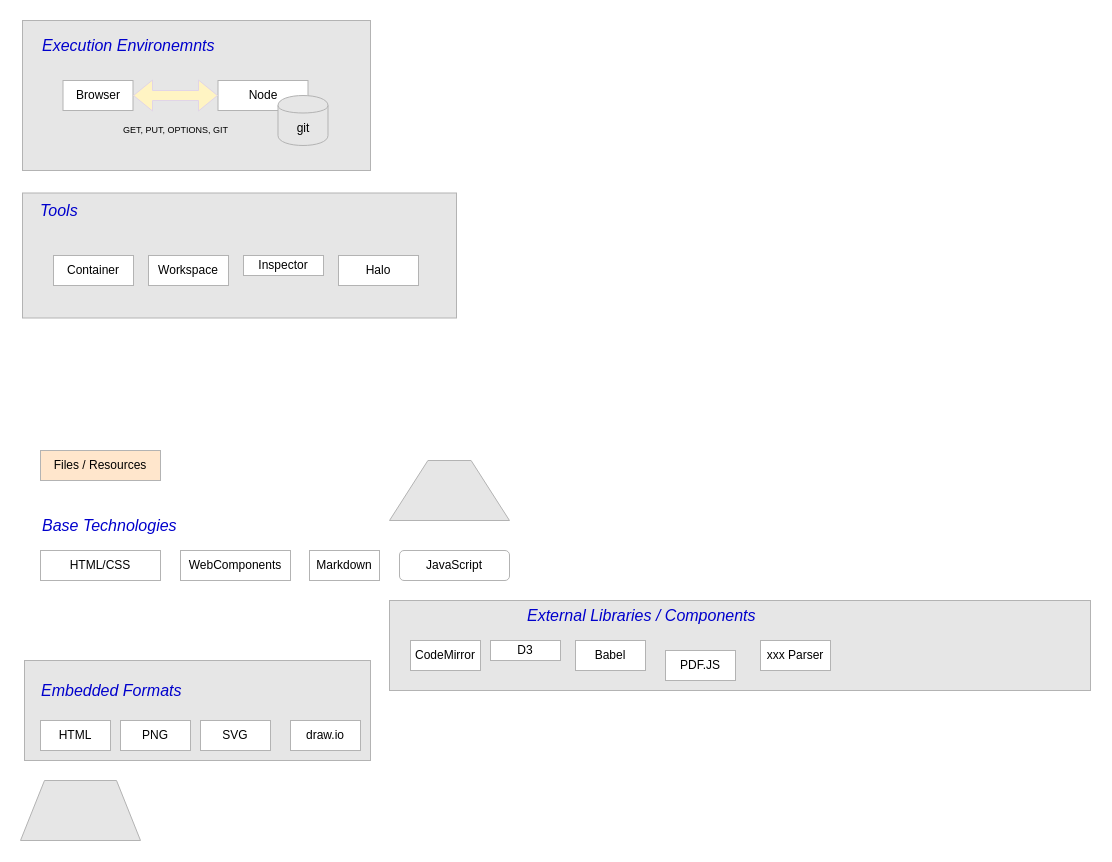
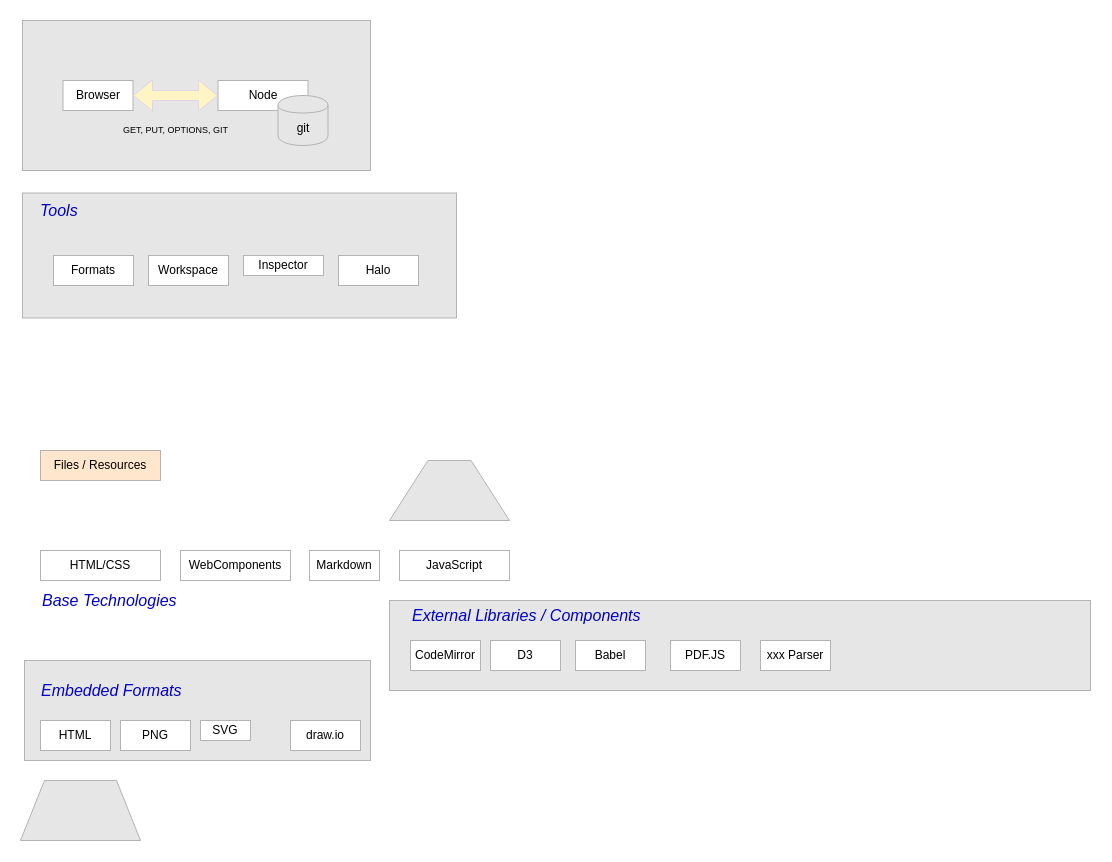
  <mxCell id="0" />
  <mxCell id="1" parent="0" />
  <mxCell id="2" value="" style="rounded=0;whiteSpace=wrap;html=1;strokeColor=#B3B3B3;fillColor=#E6E6E6;fontSize=16;fontColor=#0000CC;align=left;" vertex="1" parent="1"><mxGeometry x="22" y="192.5" width="434" height="125" as="geometry" /></mxCell>
  <mxCell id="3" value="" style="rounded=0;whiteSpace=wrap;html=1;strokeColor=#B3B3B3;fillColor=#E6E6E6;fontSize=16;fontColor=#0000CC;align=left;" vertex="1" parent="1"><mxGeometry x="22" y="20" width="348" height="150" as="geometry" /></mxCell>
  <mxCell id="4" value="" style="rounded=0;whiteSpace=wrap;html=1;strokeColor=#B3B3B3;fillColor=#E6E6E6;fontSize=16;fontColor=#0000CC;align=left;" vertex="1" parent="1"><mxGeometry x="24" y="660" width="346" height="100" as="geometry" /></mxCell>
  <mxCell id="5" value="" style="rounded=0;whiteSpace=wrap;html=1;strokeColor=#B3B3B3;fillColor=#E6E6E6;fontSize=16;fontColor=#0000CC;align=left;" vertex="1" parent="1"><mxGeometry x="389" y="600" width="701" height="90" as="geometry" /></mxCell>
  <mxCell id="6" value="HTML/CSS" style="rounded=0;whiteSpace=wrap;html=1;strokeColor=#B3B3B3;" vertex="1" parent="1"><mxGeometry x="40" y="550" width="120" height="30" as="geometry" /></mxCell>
  <mxCell id="7" value="WebComponents" style="rounded=0;whiteSpace=wrap;html=1;strokeColor=#B3B3B3;" vertex="1" parent="1"><mxGeometry x="180" y="550" width="110" height="30" as="geometry" /></mxCell>
- <mxCell id="8" value="JavaScript" style="whiteSpace=wrap;html=1;strokeColor=#B3B3B3;rounded=1;" vertex="1" parent="1"><mxGeometry x="399" y="550" width="110" height="30" as="geometry" /></mxCell>
+ <mxCell id="8" value="JavaScript" style="rounded=0;whiteSpace=wrap;html=1;strokeColor=#B3B3B3;" vertex="1" parent="1"><mxGeometry x="399" y="550" width="110" height="30" as="geometry" /></mxCell>
  <mxCell id="9" value="CodeMirror" style="rounded=0;whiteSpace=wrap;html=1;strokeColor=#B3B3B3;" vertex="1" parent="1"><mxGeometry x="410" y="640" width="70" height="30" as="geometry" /></mxCell>
- <mxCell id="10" value="Base Technologies" style="text;html=1;strokeColor=none;fillColor=none;align=left;verticalAlign=middle;whiteSpace=wrap;rounded=0;fontSize=16;fontStyle=2;fontColor=#0000CC;" vertex="1" parent="1"><mxGeometry x="40" y="515" width="150" height="20" as="geometry" /></mxCell>
+ <mxCell id="10" value="Base Technologies" style="text;html=1;strokeColor=none;fillColor=none;align=left;verticalAlign=middle;whiteSpace=wrap;rounded=0;fontSize=16;fontStyle=2;fontColor=#0000CC;" vertex="1" parent="1"><mxGeometry x="40" y="590" width="150" height="20" as="geometry" /></mxCell>
  <mxCell id="11" value="Files / Resources" style="rounded=0;whiteSpace=wrap;html=1;strokeColor=#B3B3B3;fillColor=#ffe6cc;" vertex="1" parent="1"><mxGeometry x="40" y="450" width="120" height="30" as="geometry" /></mxCell>
- <mxCell id="12" value="Execution Environemnts" style="text;html=1;strokeColor=none;fillColor=none;align=left;verticalAlign=middle;whiteSpace=wrap;rounded=0;fontSize=16;fontStyle=2;fontColor=#0000CC;" vertex="1" parent="1"><mxGeometry x="40" y="35" width="220" height="20" as="geometry" /></mxCell>
  <mxCell id="13" value="Browser" style="rounded=0;whiteSpace=wrap;html=1;strokeColor=#B3B3B3;" vertex="1" parent="1"><mxGeometry x="62.5" y="80" width="70" height="30" as="geometry" /></mxCell>
  <mxCell id="14" value="Node" style="rounded=0;whiteSpace=wrap;html=1;strokeColor=#B3B3B3;" vertex="1" parent="1"><mxGeometry x="217.5" y="80" width="90" height="30" as="geometry" /></mxCell>
  <mxCell id="15" value="git" style="shape=cylinder;whiteSpace=wrap;html=1;boundedLbl=1;backgroundOutline=1;strokeColor=#B3B3B3;fillColor=#E6E6E6;" vertex="1" parent="1"><mxGeometry x="277.5" y="95" width="50" height="50" as="geometry" /></mxCell>
- <mxCell id="16" value="D3" style="rounded=0;whiteSpace=wrap;html=1;strokeColor=#B3B3B3;" vertex="1" parent="1"><mxGeometry x="490" y="640" width="70" height="20" as="geometry" /></mxCell>
+ <mxCell id="16" value="D3" style="rounded=0;whiteSpace=wrap;html=1;strokeColor=#B3B3B3;" vertex="1" parent="1"><mxGeometry x="490" y="640" width="70" height="30" as="geometry" /></mxCell>
  <mxCell id="17" value="Markdown" style="rounded=0;whiteSpace=wrap;html=1;strokeColor=#B3B3B3;" vertex="1" parent="1"><mxGeometry x="309" y="550" width="70" height="30" as="geometry" /></mxCell>
  <mxCell id="18" value="HTML" style="rounded=0;whiteSpace=wrap;html=1;strokeColor=#B3B3B3;" vertex="1" parent="1"><mxGeometry x="40" y="720" width="70" height="30" as="geometry" /></mxCell>
  <mxCell id="19" value="PNG" style="rounded=0;whiteSpace=wrap;html=1;strokeColor=#B3B3B3;" vertex="1" parent="1"><mxGeometry x="120" y="720" width="70" height="30" as="geometry" /></mxCell>
  <mxCell id="20" value="draw.io" style="rounded=0;whiteSpace=wrap;html=1;strokeColor=#B3B3B3;" vertex="1" parent="1"><mxGeometry x="290" y="720" width="70" height="30" as="geometry" /></mxCell>
- <mxCell id="21" value="SVG" style="rounded=0;whiteSpace=wrap;html=1;strokeColor=#B3B3B3;" vertex="1" parent="1"><mxGeometry x="200" y="720" width="70" height="30" as="geometry" /></mxCell>
+ <mxCell id="21" value="SVG" style="rounded=0;whiteSpace=wrap;html=1;strokeColor=#B3B3B3;" vertex="1" parent="1"><mxGeometry x="200" y="720" width="50" height="20" as="geometry" /></mxCell>
  <mxCell id="22" value="Embedded Formats" style="text;html=1;strokeColor=none;fillColor=none;align=left;verticalAlign=middle;whiteSpace=wrap;rounded=0;fontSize=16;fontStyle=2;fontColor=#0000CC;" vertex="1" parent="1"><mxGeometry x="39" y="680" width="150" height="20" as="geometry" /></mxCell>
  <mxCell id="23" value="Tools" style="text;html=1;strokeColor=none;fillColor=none;align=left;verticalAlign=middle;whiteSpace=wrap;rounded=0;fontSize=16;fontStyle=2;fontColor=#0000CC;" vertex="1" parent="1"><mxGeometry x="38" y="200" width="150" height="20" as="geometry" /></mxCell>
- <mxCell id="24" value="Container" style="rounded=0;whiteSpace=wrap;html=1;strokeColor=#B3B3B3;" vertex="1" parent="1"><mxGeometry x="53" y="255" width="80" height="30" as="geometry" /></mxCell>
- <mxCell id="25" value="External Libraries / Components" style="text;html=1;strokeColor=none;fillColor=none;align=left;verticalAlign=middle;whiteSpace=wrap;rounded=0;fontSize=16;fontColor=#0000CC;fontStyle=2;" vertex="1" parent="1"><mxGeometry x="525" y="605" width="300" height="20" as="geometry" /></mxCell>
+ <mxCell id="24" value="Formats" style="rounded=0;whiteSpace=wrap;html=1;strokeColor=#B3B3B3;" vertex="1" parent="1"><mxGeometry x="53" y="255" width="80" height="30" as="geometry" /></mxCell>
+ <mxCell id="25" value="External Libraries / Components" style="text;html=1;strokeColor=none;fillColor=none;align=left;verticalAlign=middle;whiteSpace=wrap;rounded=0;fontSize=16;fontColor=#0000CC;fontStyle=2;" vertex="1" parent="1"><mxGeometry x="410" y="605" width="300" height="20" as="geometry" /></mxCell>
  <mxCell id="26" value="Babel" style="rounded=0;whiteSpace=wrap;html=1;strokeColor=#B3B3B3;" vertex="1" parent="1"><mxGeometry x="575" y="640" width="70" height="30" as="geometry" /></mxCell>
- <mxCell id="27" value="PDF.JS" style="rounded=0;whiteSpace=wrap;html=1;strokeColor=#B3B3B3;" vertex="1" parent="1"><mxGeometry x="665" y="650" width="70" height="30" as="geometry" /></mxCell>
+ <mxCell id="27" value="PDF.JS" style="rounded=0;whiteSpace=wrap;html=1;strokeColor=#B3B3B3;" vertex="1" parent="1"><mxGeometry x="670" y="640" width="70" height="30" as="geometry" /></mxCell>
  <mxCell id="28" value="xxx Parser" style="rounded=0;whiteSpace=wrap;html=1;strokeColor=#B3B3B3;" vertex="1" parent="1"><mxGeometry x="760" y="640" width="70" height="30" as="geometry" /></mxCell>
  <mxCell id="29" value="Workspace" style="rounded=0;whiteSpace=wrap;html=1;strokeColor=#B3B3B3;" vertex="1" parent="1"><mxGeometry x="148" y="255" width="80" height="30" as="geometry" /></mxCell>
  <mxCell id="30" value="Inspector" style="rounded=0;whiteSpace=wrap;html=1;strokeColor=#B3B3B3;" vertex="1" parent="1"><mxGeometry x="243" y="255" width="80" height="20" as="geometry" /></mxCell>
  <mxCell id="31" value="Halo" style="rounded=0;whiteSpace=wrap;html=1;strokeColor=#B3B3B3;" vertex="1" parent="1"><mxGeometry x="338" y="255" width="80" height="30" as="geometry" /></mxCell>
  <mxCell id="32" value="" style="shape=flexArrow;endArrow=classic;startArrow=classic;html=1;entryX=0;entryY=0.5;entryDx=0;entryDy=0;strokeColor=#E1D5E7;fillColor=#FFF4C3;" edge="1" parent="1" source="13" target="14"><mxGeometry width="50" height="50" relative="1" as="geometry"><mxPoint x="127.5" y="200" as="sourcePoint" /><mxPoint x="177.5" y="150" as="targetPoint" /></mxGeometry></mxCell>
  <mxCell id="33" value="GET, PUT, OPTIONS, GIT" style="text;html=1;strokeColor=none;fillColor=none;align=center;verticalAlign=middle;whiteSpace=wrap;rounded=0;fontSize=9;" vertex="1" parent="1"><mxGeometry x="97.5" y="120" width="155" height="20" as="geometry" /></mxCell>
  <mxCell id="34" value="" style="shape=trapezoid;perimeter=trapezoidPerimeter;whiteSpace=wrap;html=1;strokeColor=#B3B3B3;fillColor=#E6E6E6;fontSize=16;fontColor=#0000CC;align=left;" vertex="1" parent="1"><mxGeometry x="20" y="780" width="120" height="60" as="geometry" /></mxCell>
  <mxCell id="35" value="" style="shape=trapezoid;perimeter=trapezoidPerimeter;whiteSpace=wrap;html=1;strokeColor=#B3B3B3;fillColor=#E6E6E6;fontSize=16;fontColor=#0000CC;align=left;size=0.32;" vertex="1" parent="1"><mxGeometry x="389" y="460" width="120" height="60" as="geometry" /></mxCell>
